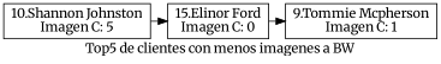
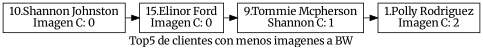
  digraph {
    fontname=Merriweather
    label="Top5 de clientes con menos imagenes a BW"
    node [fontname=Merriweather shape=box]
    edge [fontname=Merriweather]
-   n1 [label="10.Shannon Johnston\nImagen C: 5"]
+   n1 [label="10.Shannon Johnston\nImagen C: 0"]
    n2 [label="15.Elinor Ford\nImagen C: 0"]
-   n3 [label="9.Tommie Mcpherson\nImagen C: 1"]
+   n3 [label="9.Tommie Mcpherson\nShannon C: 1"]
+   n4 [label="1.Polly Rodriguez\nImagen C: 2"]
    subgraph sub_1 {
      rank=same
      n1
      n2
      n3
+     n4
    }
    n1 -> n2
    n2 -> n3
+   n3 -> n4
  }
